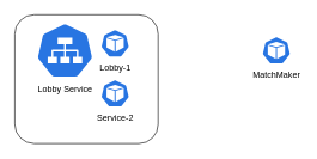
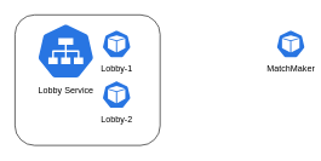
  <mxCell id="0" />
  <mxCell id="1" parent="0" />
  <mxCell id="2" value="Lobby-1" style="html=1;dashed=0;whitespace=wrap;fillColor=#2875E2;strokeColor=#ffffff;points=[[0.005,0.63,0],[0.1,0.2,0],[0.9,0.2,0],[0.5,0,0],[0.995,0.63,0],[0.72,0.99,0],[0.5,1,0],[0.28,0.99,0]];verticalLabelPosition=bottom;align=center;verticalAlign=top;shape=mxgraph.kubernetes.icon;prIcon=pod;noLabel=0;shadow=0;container=0;" vertex="1" parent="1"><mxGeometry x="140" y="40" width="40" height="40" as="geometry"><mxRectangle x="200" y="240" width="70" height="30" as="alternateBounds" /></mxGeometry></mxCell>
- <mxCell id="3" value="MatchMaker" style="html=1;dashed=0;whitespace=wrap;fillColor=#2875E2;strokeColor=#ffffff;points=[[0.005,0.63,0],[0.1,0.2,0],[0.9,0.2,0],[0.5,0,0],[0.995,0.63,0],[0.72,0.99,0],[0.5,1,0],[0.28,0.99,0]];verticalLabelPosition=bottom;align=center;verticalAlign=top;shape=mxgraph.kubernetes.icon;prIcon=pod;noLabel=0;shadow=0;container=0;" vertex="1" parent="1"><mxGeometry x="365" y="50" width="40" height="40" as="geometry" /></mxCell>
+ <mxCell id="3" value="MatchMaker" style="html=1;dashed=0;whitespace=wrap;fillColor=#2875E2;strokeColor=#ffffff;points=[[0.005,0.63,0],[0.1,0.2,0],[0.9,0.2,0],[0.5,0,0],[0.995,0.63,0],[0.72,0.99,0],[0.5,1,0],[0.28,0.99,0]];verticalLabelPosition=bottom;align=center;verticalAlign=top;shape=mxgraph.kubernetes.icon;prIcon=pod;noLabel=0;shadow=0;container=0;" vertex="1" parent="1"><mxGeometry x="380" y="40" width="40" height="40" as="geometry" /></mxCell>
  <mxCell id="4" value="Lobby Service" style="sketch=0;html=1;dashed=0;whitespace=wrap;fillColor=#2875E2;strokeColor=#ffffff;points=[[0.005,0.63,0],[0.1,0.2,0],[0.9,0.2,0],[0.5,0,0],[0.995,0.63,0],[0.72,0.99,0],[0.5,1,0],[0.28,0.99,0]];verticalLabelPosition=bottom;align=center;verticalAlign=top;shape=mxgraph.kubernetes.icon;prIcon=svc" vertex="1" parent="1"><mxGeometry x="50" y="30" width="80" height="80" as="geometry" /></mxCell>
- <mxCell id="5" value="Service-2" style="html=1;dashed=0;whitespace=wrap;fillColor=#2875E2;strokeColor=#ffffff;points=[[0.005,0.63,0],[0.1,0.2,0],[0.9,0.2,0],[0.5,0,0],[0.995,0.63,0],[0.72,0.99,0],[0.5,1,0],[0.28,0.99,0]];verticalLabelPosition=bottom;align=center;verticalAlign=top;shape=mxgraph.kubernetes.icon;prIcon=pod;noLabel=0;shadow=0;container=0;" vertex="1" parent="1"><mxGeometry x="140" y="110" width="40" height="40" as="geometry"><mxRectangle x="200" y="240" width="70" height="30" as="alternateBounds" /></mxGeometry></mxCell>
+ <mxCell id="5" value="Lobby-2" style="html=1;dashed=0;whitespace=wrap;fillColor=#2875E2;strokeColor=#ffffff;points=[[0.005,0.63,0],[0.1,0.2,0],[0.9,0.2,0],[0.5,0,0],[0.995,0.63,0],[0.72,0.99,0],[0.5,1,0],[0.28,0.99,0]];verticalLabelPosition=bottom;align=center;verticalAlign=top;shape=mxgraph.kubernetes.icon;prIcon=pod;noLabel=0;shadow=0;container=0;" vertex="1" parent="1"><mxGeometry x="140" y="110" width="40" height="40" as="geometry"><mxRectangle x="200" y="240" width="70" height="30" as="alternateBounds" /></mxGeometry></mxCell>
  <mxCell id="6" value="" style="rounded=1;whiteSpace=wrap;html=1;fillColor=none;" vertex="1" parent="1"><mxGeometry x="20" y="20" width="200" height="180" as="geometry" /></mxCell>
